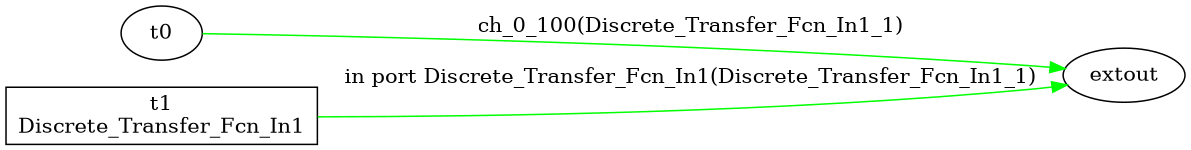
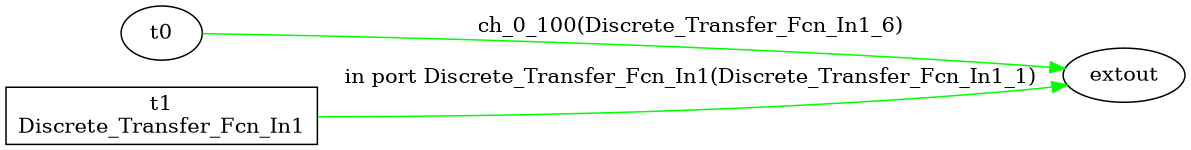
  digraph {
    rankdir=LR
    edge [color=green]
    n1 [label=extout]
    t0
    n3 [label="t1\nDiscrete_Transfer_Fcn_In1" shape=box]
-   t0 -> n1 [label="ch_0_100(Discrete_Transfer_Fcn_In1_1)"]
+   t0 -> n1 [label="ch_0_100(Discrete_Transfer_Fcn_In1_6)"]
    n3 -> n1 [label="in port Discrete_Transfer_Fcn_In1(Discrete_Transfer_Fcn_In1_1)"]
  }
